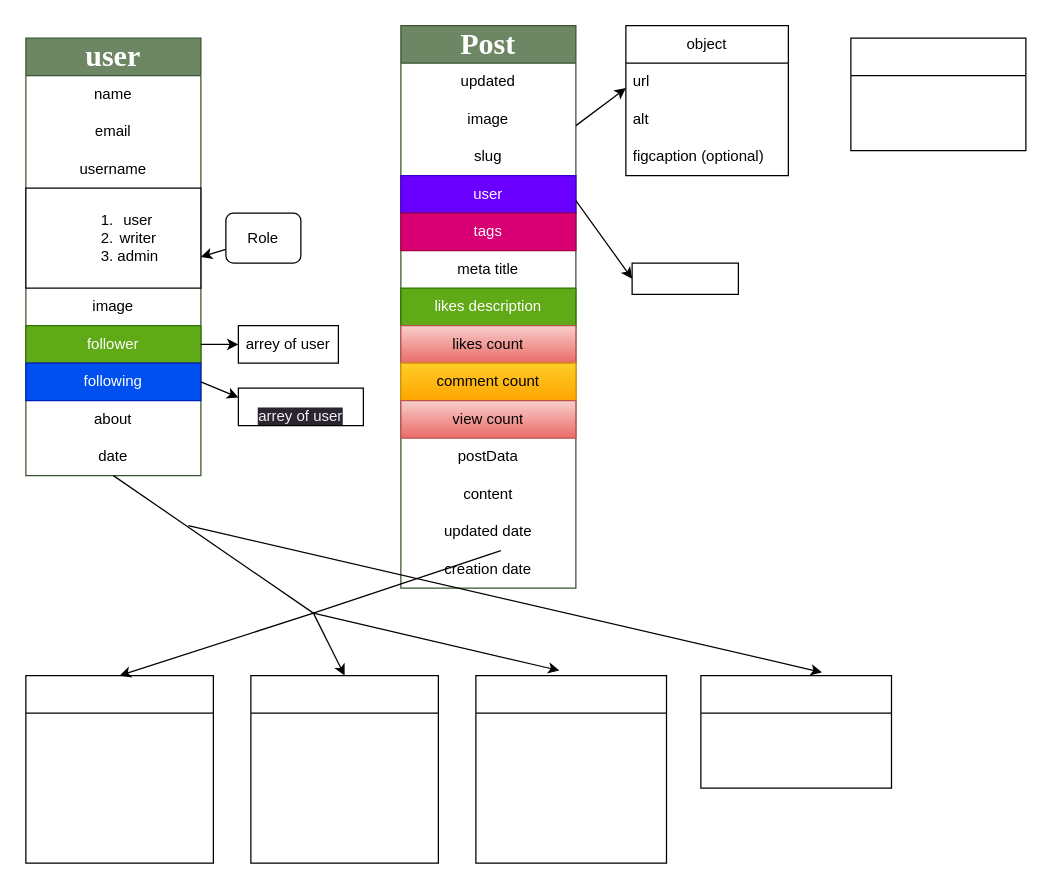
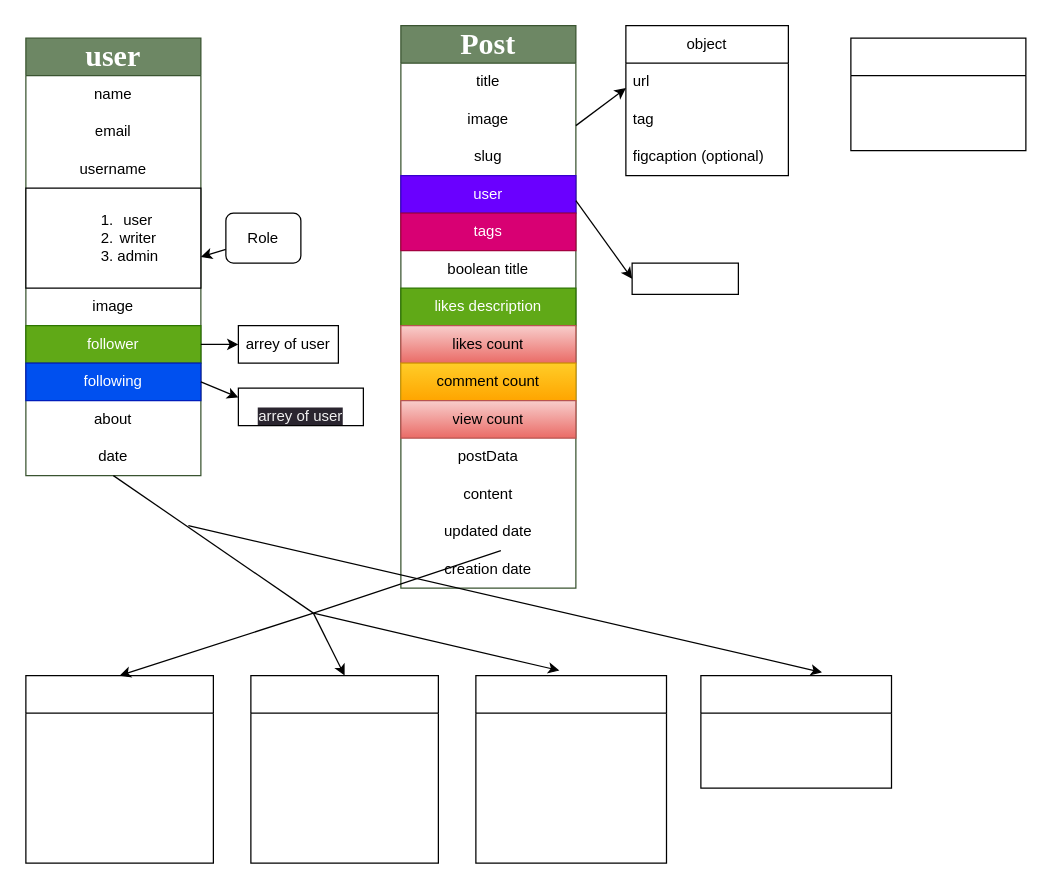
  <mxCell id="0" />
  <mxCell id="1" parent="0" />
  <mxCell id="2" value="&lt;h1&gt;&lt;b&gt;&lt;font style=&quot;font-size: 24px;&quot;&gt;user&lt;/font&gt;&lt;/b&gt;&lt;/h1&gt;" style="swimlane;fontStyle=0;childLayout=stackLayout;horizontal=1;startSize=30;horizontalStack=0;resizeParent=1;resizeParentMax=0;resizeLast=0;collapsible=1;marginBottom=0;whiteSpace=wrap;html=1;fillColor=#6d8764;fontColor=#ffffff;strokeColor=#3A5431;fontFamily=Comic Sans MS;" parent="1" vertex="1"><mxGeometry x="20" y="30" width="140" height="350" as="geometry" /></mxCell>
  <mxCell id="3" value="name" style="text;strokeColor=none;fillColor=none;align=center;verticalAlign=middle;spacingLeft=4;spacingRight=4;overflow=hidden;points=[[0,0.5],[1,0.5]];portConstraint=eastwest;rotatable=0;whiteSpace=wrap;html=1;" parent="2" vertex="1"><mxGeometry y="30" width="140" height="30" as="geometry" /></mxCell>
  <mxCell id="4" value="email" style="text;strokeColor=none;fillColor=none;align=center;verticalAlign=middle;spacingLeft=4;spacingRight=4;overflow=hidden;points=[[0,0.5],[1,0.5]];portConstraint=eastwest;rotatable=0;whiteSpace=wrap;html=1;" parent="2" vertex="1"><mxGeometry y="60" width="140" height="30" as="geometry" /></mxCell>
  <mxCell id="5" value="username" style="text;strokeColor=none;fillColor=none;align=center;verticalAlign=middle;spacingLeft=4;spacingRight=4;overflow=hidden;points=[[0,0.5],[1,0.5]];portConstraint=eastwest;rotatable=0;whiteSpace=wrap;html=1;" parent="2" vertex="1"><mxGeometry y="90" width="140" height="30" as="geometry" /></mxCell>
  <mxCell id="6" value="&lt;ol&gt;&lt;li&gt;user&lt;/li&gt;&lt;li&gt;writer&lt;/li&gt;&lt;li&gt;admin&lt;/li&gt;&lt;/ol&gt;" style="rounded=0;whiteSpace=wrap;html=1;" parent="2" vertex="1"><mxGeometry y="120" width="140" height="80" as="geometry" /></mxCell>
  <mxCell id="7" value="image&lt;br&gt;" style="text;strokeColor=none;fillColor=none;align=center;verticalAlign=middle;spacingLeft=4;spacingRight=4;overflow=hidden;points=[[0,0.5],[1,0.5]];portConstraint=eastwest;rotatable=0;whiteSpace=wrap;html=1;" parent="2" vertex="1"><mxGeometry y="200" width="140" height="30" as="geometry" /></mxCell>
  <mxCell id="8" value="follower" style="text;strokeColor=#2D7600;fillColor=#60a917;align=center;verticalAlign=middle;spacingLeft=4;spacingRight=4;overflow=hidden;points=[[0,0.5],[1,0.5]];portConstraint=eastwest;rotatable=0;whiteSpace=wrap;html=1;fontColor=#ffffff;" parent="2" vertex="1"><mxGeometry y="230" width="140" height="30" as="geometry" /></mxCell>
  <mxCell id="9" value="following" style="text;strokeColor=#001DBC;fillColor=#0050ef;align=center;verticalAlign=middle;spacingLeft=4;spacingRight=4;overflow=hidden;points=[[0,0.5],[1,0.5]];portConstraint=eastwest;rotatable=0;whiteSpace=wrap;html=1;fontColor=#ffffff;" parent="2" vertex="1"><mxGeometry y="260" width="140" height="30" as="geometry" /></mxCell>
  <mxCell id="10" value="about" style="text;strokeColor=none;fillColor=none;align=center;verticalAlign=middle;spacingLeft=4;spacingRight=4;overflow=hidden;points=[[0,0.5],[1,0.5]];portConstraint=eastwest;rotatable=0;whiteSpace=wrap;html=1;" parent="2" vertex="1"><mxGeometry y="290" width="140" height="30" as="geometry" /></mxCell>
  <mxCell id="11" value="date" style="text;strokeColor=none;fillColor=none;align=center;verticalAlign=middle;spacingLeft=4;spacingRight=4;overflow=hidden;points=[[0,0.5],[1,0.5]];portConstraint=eastwest;rotatable=0;whiteSpace=wrap;html=1;" parent="2" vertex="1"><mxGeometry y="320" width="140" height="30" as="geometry" /></mxCell>
  <mxCell id="12" value="" style="endArrow=classic;html=1;entryX=1;entryY=0.5;entryDx=0;entryDy=0;startArrow=none;" parent="1" source="13" target="2" edge="1"><mxGeometry width="50" height="50" relative="1" as="geometry"><mxPoint x="270" y="210" as="sourcePoint" /><mxPoint x="330" y="170" as="targetPoint" /></mxGeometry></mxCell>
  <mxCell id="13" value="Role" style="whiteSpace=wrap;html=1;rounded=1;" parent="1" vertex="1"><mxGeometry x="180" y="170" width="60" height="40" as="geometry" /></mxCell>
  <mxCell id="14" value="" style="endArrow=classic;html=1;exitX=1;exitY=0.5;exitDx=0;exitDy=0;entryX=0;entryY=0.5;entryDx=0;entryDy=0;" parent="1" source="8" target="16" edge="1"><mxGeometry width="50" height="50" relative="1" as="geometry"><mxPoint x="210" y="330" as="sourcePoint" /><mxPoint x="270" y="310" as="targetPoint" /></mxGeometry></mxCell>
  <mxCell id="15" value="" style="endArrow=classic;html=1;exitX=1;exitY=0.5;exitDx=0;exitDy=0;entryX=0;entryY=0.25;entryDx=0;entryDy=0;" parent="1" source="9" edge="1" target="17"><mxGeometry width="50" height="50" relative="1" as="geometry"><mxPoint x="270" y="410" as="sourcePoint" /><mxPoint x="270" y="355" as="targetPoint" /></mxGeometry></mxCell>
  <mxCell id="16" value="arrey of user" style="rounded=0;whiteSpace=wrap;html=1;" parent="1" vertex="1"><mxGeometry x="190" y="260" width="80" height="30" as="geometry" /></mxCell>
  <mxCell id="17" value="&lt;br&gt;&lt;span style=&quot;color: rgb(240, 240, 240); font-family: Helvetica; font-size: 12px; font-style: normal; font-variant-ligatures: normal; font-variant-caps: normal; font-weight: 400; letter-spacing: normal; orphans: 2; text-indent: 0px; text-transform: none; widows: 2; word-spacing: 0px; -webkit-text-stroke-width: 0px; background-color: rgb(42, 37, 47); text-decoration-thickness: initial; text-decoration-style: initial; text-decoration-color: initial; float: none; display: inline !important;&quot;&gt;arrey of user&lt;/span&gt;&lt;br&gt;" style="rounded=0;whiteSpace=wrap;html=1;align=center;" parent="1" vertex="1"><mxGeometry x="190" y="310" width="100" height="30" as="geometry" /></mxCell>
  <mxCell id="18" value="&lt;b style=&quot;font-size: 24px;&quot;&gt;Post&lt;/b&gt;" style="swimlane;fontStyle=0;childLayout=stackLayout;horizontal=1;startSize=30;horizontalStack=0;resizeParent=1;resizeParentMax=0;resizeLast=0;collapsible=1;marginBottom=0;whiteSpace=wrap;html=1;fillColor=#6d8764;fontColor=#ffffff;strokeColor=#3A5431;fontFamily=Comic Sans MS;fontSize=24;" parent="1" vertex="1"><mxGeometry x="320" y="20" width="140" height="450" as="geometry" /></mxCell>
- <mxCell id="19" value="updated" style="text;strokeColor=none;fillColor=none;align=center;verticalAlign=middle;spacingLeft=4;spacingRight=4;overflow=hidden;points=[[0,0.5],[1,0.5]];portConstraint=eastwest;rotatable=0;whiteSpace=wrap;html=1;" parent="18" vertex="1"><mxGeometry y="30" width="140" height="30" as="geometry" /></mxCell>
+ <mxCell id="19" value="title" style="text;strokeColor=none;fillColor=none;align=center;verticalAlign=middle;spacingLeft=4;spacingRight=4;overflow=hidden;points=[[0,0.5],[1,0.5]];portConstraint=eastwest;rotatable=0;whiteSpace=wrap;html=1;" parent="18" vertex="1"><mxGeometry y="30" width="140" height="30" as="geometry" /></mxCell>
  <mxCell id="20" value="image" style="text;strokeColor=none;fillColor=none;align=center;verticalAlign=middle;spacingLeft=4;spacingRight=4;overflow=hidden;points=[[0,0.5],[1,0.5]];portConstraint=eastwest;rotatable=0;whiteSpace=wrap;html=1;" parent="18" vertex="1"><mxGeometry y="60" width="140" height="30" as="geometry" /></mxCell>
  <mxCell id="21" value="slug" style="text;strokeColor=none;fillColor=none;align=center;verticalAlign=middle;spacingLeft=4;spacingRight=4;overflow=hidden;points=[[0,0.5],[1,0.5]];portConstraint=eastwest;rotatable=0;whiteSpace=wrap;html=1;" vertex="1" parent="18"><mxGeometry y="90" width="140" height="30" as="geometry" /></mxCell>
  <mxCell id="22" value="user" style="text;strokeColor=#3700CC;fillColor=#6a00ff;align=center;verticalAlign=middle;spacingLeft=4;spacingRight=4;overflow=hidden;points=[[0,0.5],[1,0.5]];portConstraint=eastwest;rotatable=0;whiteSpace=wrap;html=1;fontColor=#ffffff;" parent="18" vertex="1"><mxGeometry y="120" width="140" height="30" as="geometry" /></mxCell>
  <mxCell id="23" value="tags" style="text;strokeColor=#A50040;fillColor=#d80073;align=center;verticalAlign=middle;spacingLeft=4;spacingRight=4;overflow=hidden;points=[[0,0.5],[1,0.5]];portConstraint=eastwest;rotatable=0;whiteSpace=wrap;html=1;fontColor=#ffffff;" parent="18" vertex="1"><mxGeometry y="150" width="140" height="30" as="geometry" /></mxCell>
- <mxCell id="24" value="meta title" style="text;strokeColor=none;fillColor=none;align=center;verticalAlign=middle;spacingLeft=4;spacingRight=4;overflow=hidden;points=[[0,0.5],[1,0.5]];portConstraint=eastwest;rotatable=0;whiteSpace=wrap;html=1;" parent="18" vertex="1"><mxGeometry y="180" width="140" height="30" as="geometry" /></mxCell>
+ <mxCell id="24" value="boolean title" style="text;strokeColor=none;fillColor=none;align=center;verticalAlign=middle;spacingLeft=4;spacingRight=4;overflow=hidden;points=[[0,0.5],[1,0.5]];portConstraint=eastwest;rotatable=0;whiteSpace=wrap;html=1;" parent="18" vertex="1"><mxGeometry y="180" width="140" height="30" as="geometry" /></mxCell>
  <mxCell id="25" value="likes description" style="text;strokeColor=#2D7600;fillColor=#60a917;align=center;verticalAlign=middle;spacingLeft=4;spacingRight=4;overflow=hidden;points=[[0,0.5],[1,0.5]];portConstraint=eastwest;rotatable=0;whiteSpace=wrap;html=1;fontColor=#ffffff;" parent="18" vertex="1"><mxGeometry y="210" width="140" height="30" as="geometry" /></mxCell>
  <mxCell id="26" value="likes count" style="text;strokeColor=#b85450;fillColor=#f8cecc;align=center;verticalAlign=middle;spacingLeft=4;spacingRight=4;overflow=hidden;points=[[0,0.5],[1,0.5]];portConstraint=eastwest;rotatable=0;whiteSpace=wrap;html=1;gradientColor=#ea6b66;" parent="18" vertex="1"><mxGeometry y="240" width="140" height="30" as="geometry" /></mxCell>
  <mxCell id="27" value="comment count" style="text;align=center;verticalAlign=middle;spacingLeft=4;spacingRight=4;overflow=hidden;points=[[0,0.5],[1,0.5]];portConstraint=eastwest;rotatable=0;whiteSpace=wrap;html=1;fillColor=#ffcd28;gradientColor=#ffa500;strokeColor=#d79b00;" parent="18" vertex="1"><mxGeometry y="270" width="140" height="30" as="geometry" /></mxCell>
  <mxCell id="28" value="view count" style="text;align=center;verticalAlign=middle;spacingLeft=4;spacingRight=4;overflow=hidden;points=[[0,0.5],[1,0.5]];portConstraint=eastwest;rotatable=0;whiteSpace=wrap;html=1;fillColor=#f8cecc;gradientColor=#ea6b66;strokeColor=#b85450;" parent="18" vertex="1"><mxGeometry y="300" width="140" height="30" as="geometry" /></mxCell>
  <mxCell id="29" value="postData" style="text;strokeColor=none;fillColor=none;align=center;verticalAlign=middle;spacingLeft=4;spacingRight=4;overflow=hidden;points=[[0,0.5],[1,0.5]];portConstraint=eastwest;rotatable=0;whiteSpace=wrap;html=1;" parent="18" vertex="1"><mxGeometry y="330" width="140" height="30" as="geometry" /></mxCell>
  <mxCell id="30" value="content" style="text;strokeColor=none;fillColor=none;align=center;verticalAlign=middle;spacingLeft=4;spacingRight=4;overflow=hidden;points=[[0,0.5],[1,0.5]];portConstraint=eastwest;rotatable=0;whiteSpace=wrap;html=1;" parent="18" vertex="1"><mxGeometry y="360" width="140" height="30" as="geometry" /></mxCell>
  <mxCell id="31" value="updated date" style="text;strokeColor=none;fillColor=none;align=center;verticalAlign=middle;spacingLeft=4;spacingRight=4;overflow=hidden;points=[[0,0.5],[1,0.5]];portConstraint=eastwest;rotatable=0;whiteSpace=wrap;html=1;" parent="18" vertex="1"><mxGeometry y="390" width="140" height="30" as="geometry" /></mxCell>
  <mxCell id="32" value="creation date" style="text;strokeColor=none;fillColor=none;align=center;verticalAlign=middle;spacingLeft=4;spacingRight=4;overflow=hidden;points=[[0,0.5],[1,0.5]];portConstraint=eastwest;rotatable=0;whiteSpace=wrap;html=1;" parent="18" vertex="1"><mxGeometry y="420" width="140" height="30" as="geometry" /></mxCell>
  <mxCell id="33" value="" style="endArrow=classic;html=1;fontFamily=Comic Sans MS;fontSize=24;" parent="1" edge="1"><mxGeometry width="50" height="50" relative="1" as="geometry"><mxPoint x="460" y="100" as="sourcePoint" /><mxPoint x="500" y="70" as="targetPoint" /></mxGeometry></mxCell>
  <mxCell id="34" value="object" style="swimlane;fontStyle=0;childLayout=stackLayout;horizontal=1;startSize=30;horizontalStack=0;resizeParent=1;resizeParentMax=0;resizeLast=0;collapsible=1;marginBottom=0;whiteSpace=wrap;html=1;fontFamily=Helvetica;fontSize=12;" parent="1" vertex="1"><mxGeometry x="500" y="20" width="130" height="120" as="geometry" /></mxCell>
  <mxCell id="35" value="url" style="text;strokeColor=none;fillColor=none;align=left;verticalAlign=middle;spacingLeft=4;spacingRight=4;overflow=hidden;points=[[0,0.5],[1,0.5]];portConstraint=eastwest;rotatable=0;whiteSpace=wrap;html=1;fontFamily=Helvetica;fontSize=12;" parent="34" vertex="1"><mxGeometry y="30" width="130" height="30" as="geometry" /></mxCell>
- <mxCell id="36" value="alt" style="text;strokeColor=none;fillColor=none;align=left;verticalAlign=middle;spacingLeft=4;spacingRight=4;overflow=hidden;points=[[0,0.5],[1,0.5]];portConstraint=eastwest;rotatable=0;whiteSpace=wrap;html=1;fontFamily=Helvetica;fontSize=12;" parent="34" vertex="1"><mxGeometry y="60" width="130" height="30" as="geometry" /></mxCell>
+ <mxCell id="36" value="tag" style="text;strokeColor=none;fillColor=none;align=left;verticalAlign=middle;spacingLeft=4;spacingRight=4;overflow=hidden;points=[[0,0.5],[1,0.5]];portConstraint=eastwest;rotatable=0;whiteSpace=wrap;html=1;fontFamily=Helvetica;fontSize=12;" parent="34" vertex="1"><mxGeometry y="60" width="130" height="30" as="geometry" /></mxCell>
  <mxCell id="37" value="figcaption (optional)" style="text;strokeColor=none;fillColor=none;align=left;verticalAlign=middle;spacingLeft=4;spacingRight=4;overflow=hidden;points=[[0,0.5],[1,0.5]];portConstraint=eastwest;rotatable=0;whiteSpace=wrap;html=1;fontFamily=Helvetica;fontSize=12;" parent="34" vertex="1"><mxGeometry y="90" width="130" height="30" as="geometry" /></mxCell>
  <mxCell id="38" value="array of tags" style="rounded=0;whiteSpace=wrap;html=1;fontFamily=Helvetica;fontSize=12;fontColor=#FFFFFF;labelBackgroundColor=default;" parent="1" vertex="1"><mxGeometry x="505" y="210" width="85" height="25" as="geometry" /></mxCell>
  <mxCell id="39" value="" style="endArrow=classic;html=1;fontFamily=Helvetica;fontSize=12;fontColor=#FFFFFF;entryX=0;entryY=0.5;entryDx=0;entryDy=0;" parent="1" target="38" edge="1"><mxGeometry width="50" height="50" relative="1" as="geometry"><mxPoint x="460" y="160" as="sourcePoint" /><mxPoint x="510" y="110" as="targetPoint" /></mxGeometry></mxCell>
  <mxCell id="40" value="comments" style="swimlane;fontStyle=0;childLayout=stackLayout;horizontal=1;startSize=30;horizontalStack=0;resizeParent=1;resizeParentMax=0;resizeLast=0;collapsible=1;marginBottom=0;whiteSpace=wrap;html=1;fontFamily=Helvetica;fontSize=12;fontColor=#FFFFFF;labelBackgroundColor=default;" parent="1" vertex="1"><mxGeometry x="20" y="540" width="150" height="150" as="geometry" /></mxCell>
  <mxCell id="41" value="user" style="text;strokeColor=none;fillColor=none;align=center;verticalAlign=middle;spacingLeft=4;spacingRight=4;overflow=hidden;points=[[0,0.5],[1,0.5]];portConstraint=eastwest;rotatable=0;whiteSpace=wrap;html=1;fontFamily=Helvetica;fontSize=12;fontColor=#FFFFFF;" parent="40" vertex="1"><mxGeometry y="30" width="150" height="30" as="geometry" /></mxCell>
  <mxCell id="42" value="post" style="text;strokeColor=none;fillColor=none;align=center;verticalAlign=middle;spacingLeft=4;spacingRight=4;overflow=hidden;points=[[0,0.5],[1,0.5]];portConstraint=eastwest;rotatable=0;whiteSpace=wrap;html=1;fontFamily=Helvetica;fontSize=12;fontColor=#FFFFFF;" parent="40" vertex="1"><mxGeometry y="60" width="150" height="30" as="geometry" /></mxCell>
  <mxCell id="43" value="comment (optional)" style="text;strokeColor=none;fillColor=none;align=center;verticalAlign=middle;spacingLeft=4;spacingRight=4;overflow=hidden;points=[[0,0.5],[1,0.5]];portConstraint=eastwest;rotatable=0;whiteSpace=wrap;html=1;fontFamily=Helvetica;fontSize=12;fontColor=#FFFFFF;" parent="40" vertex="1"><mxGeometry y="90" width="150" height="30" as="geometry" /></mxCell>
  <mxCell id="44" value="date" style="text;strokeColor=none;fillColor=none;align=center;verticalAlign=middle;spacingLeft=4;spacingRight=4;overflow=hidden;points=[[0,0.5],[1,0.5]];portConstraint=eastwest;rotatable=0;whiteSpace=wrap;html=1;fontFamily=Helvetica;fontSize=12;fontColor=#FFFFFF;" parent="40" vertex="1"><mxGeometry y="120" width="150" height="30" as="geometry" /></mxCell>
  <mxCell id="45" value="bookmarks" style="swimlane;fontStyle=0;childLayout=stackLayout;horizontal=1;startSize=30;horizontalStack=0;resizeParent=1;resizeParentMax=0;resizeLast=0;collapsible=1;marginBottom=0;whiteSpace=wrap;html=1;fontFamily=Helvetica;fontSize=12;fontColor=#FFFFFF;labelBackgroundColor=default;" parent="1" vertex="1"><mxGeometry x="200" y="540" width="150" height="150" as="geometry" /></mxCell>
  <mxCell id="46" value="user" style="text;strokeColor=none;fillColor=none;align=center;verticalAlign=middle;spacingLeft=4;spacingRight=4;overflow=hidden;points=[[0,0.5],[1,0.5]];portConstraint=eastwest;rotatable=0;whiteSpace=wrap;html=1;fontFamily=Helvetica;fontSize=12;fontColor=#FFFFFF;" parent="45" vertex="1"><mxGeometry y="30" width="150" height="30" as="geometry" /></mxCell>
  <mxCell id="47" value="post" style="text;strokeColor=none;fillColor=none;align=center;verticalAlign=middle;spacingLeft=4;spacingRight=4;overflow=hidden;points=[[0,0.5],[1,0.5]];portConstraint=eastwest;rotatable=0;whiteSpace=wrap;html=1;fontFamily=Helvetica;fontSize=12;fontColor=#FFFFFF;" parent="45" vertex="1"><mxGeometry y="60" width="150" height="30" as="geometry" /></mxCell>
  <mxCell id="48" value="bookmark (boolean)" style="text;strokeColor=none;fillColor=none;align=center;verticalAlign=middle;spacingLeft=4;spacingRight=4;overflow=hidden;points=[[0,0.5],[1,0.5]];portConstraint=eastwest;rotatable=0;whiteSpace=wrap;html=1;fontFamily=Helvetica;fontSize=12;fontColor=#FFFFFF;" parent="45" vertex="1"><mxGeometry y="90" width="150" height="30" as="geometry" /></mxCell>
  <mxCell id="49" value="date" style="text;strokeColor=none;fillColor=none;align=center;verticalAlign=middle;spacingLeft=4;spacingRight=4;overflow=hidden;points=[[0,0.5],[1,0.5]];portConstraint=eastwest;rotatable=0;whiteSpace=wrap;html=1;fontFamily=Helvetica;fontSize=12;fontColor=#FFFFFF;" parent="45" vertex="1"><mxGeometry y="120" width="150" height="30" as="geometry" /></mxCell>
  <mxCell id="50" value="likes" style="swimlane;fontStyle=0;childLayout=stackLayout;horizontal=1;startSize=30;horizontalStack=0;resizeParent=1;resizeParentMax=0;resizeLast=0;collapsible=1;marginBottom=0;whiteSpace=wrap;html=1;fontFamily=Helvetica;fontSize=12;fontColor=#FFFFFF;labelBackgroundColor=default;" parent="1" vertex="1"><mxGeometry x="380" y="540" width="152.5" height="150" as="geometry" /></mxCell>
  <mxCell id="51" value="user" style="text;strokeColor=none;fillColor=none;align=center;verticalAlign=middle;spacingLeft=4;spacingRight=4;overflow=hidden;points=[[0,0.5],[1,0.5]];portConstraint=eastwest;rotatable=0;whiteSpace=wrap;html=1;fontFamily=Helvetica;fontSize=12;fontColor=#FFFFFF;labelBackgroundColor=default;" parent="50" vertex="1"><mxGeometry y="30" width="152.5" height="30" as="geometry" /></mxCell>
  <mxCell id="52" value="post" style="text;strokeColor=none;fillColor=none;align=center;verticalAlign=middle;spacingLeft=4;spacingRight=4;overflow=hidden;points=[[0,0.5],[1,0.5]];portConstraint=eastwest;rotatable=0;whiteSpace=wrap;html=1;fontFamily=Helvetica;fontSize=12;fontColor=#FFFFFF;labelBackgroundColor=default;" parent="50" vertex="1"><mxGeometry y="60" width="152.5" height="30" as="geometry" /></mxCell>
  <mxCell id="53" value="like (boolean)" style="text;strokeColor=none;fillColor=none;align=center;verticalAlign=middle;spacingLeft=4;spacingRight=4;overflow=hidden;points=[[0,0.5],[1,0.5]];portConstraint=eastwest;rotatable=0;whiteSpace=wrap;html=1;fontFamily=Helvetica;fontSize=12;fontColor=#FFFFFF;labelBackgroundColor=default;" parent="50" vertex="1"><mxGeometry y="90" width="152.5" height="30" as="geometry" /></mxCell>
  <mxCell id="54" value="date" style="text;strokeColor=none;fillColor=none;align=center;verticalAlign=middle;spacingLeft=4;spacingRight=4;overflow=hidden;points=[[0,0.5],[1,0.5]];portConstraint=eastwest;rotatable=0;whiteSpace=wrap;html=1;fontFamily=Helvetica;fontSize=12;fontColor=#FFFFFF;labelBackgroundColor=default;" parent="50" vertex="1"><mxGeometry y="120" width="152.5" height="30" as="geometry" /></mxCell>
  <mxCell id="55" value="notifications" style="swimlane;fontStyle=0;childLayout=stackLayout;horizontal=1;startSize=30;horizontalStack=0;resizeParent=1;resizeParentMax=0;resizeLast=0;collapsible=1;marginBottom=0;whiteSpace=wrap;html=1;fontFamily=Helvetica;fontSize=12;fontColor=#FFFFFF;labelBackgroundColor=default;" parent="1" vertex="1"><mxGeometry x="560" y="540" width="152.5" height="90" as="geometry" /></mxCell>
  <mxCell id="56" value="user" style="text;strokeColor=none;fillColor=none;align=center;verticalAlign=middle;spacingLeft=4;spacingRight=4;overflow=hidden;points=[[0,0.5],[1,0.5]];portConstraint=eastwest;rotatable=0;whiteSpace=wrap;html=1;fontFamily=Helvetica;fontSize=12;fontColor=#FFFFFF;" parent="55" vertex="1"><mxGeometry y="30" width="152.5" height="30" as="geometry" /></mxCell>
  <mxCell id="57" value="notifications(arrey)" style="text;strokeColor=none;fillColor=none;align=center;verticalAlign=middle;spacingLeft=4;spacingRight=4;overflow=hidden;points=[[0,0.5],[1,0.5]];portConstraint=eastwest;rotatable=0;whiteSpace=wrap;html=1;fontFamily=Helvetica;fontSize=12;fontColor=#FFFFFF;" parent="55" vertex="1"><mxGeometry y="60" width="152.5" height="30" as="geometry" /></mxCell>
  <mxCell id="58" value="" style="endArrow=none;html=1;" parent="1" edge="1"><mxGeometry width="50" height="50" relative="1" as="geometry"><mxPoint x="250" y="490" as="sourcePoint" /><mxPoint x="90" y="380" as="targetPoint" /><Array as="points" /></mxGeometry></mxCell>
  <mxCell id="59" value="" style="endArrow=none;html=1;" parent="1" edge="1"><mxGeometry width="50" height="50" relative="1" as="geometry"><mxPoint x="250" y="490" as="sourcePoint" /><mxPoint x="400" y="440" as="targetPoint" /></mxGeometry></mxCell>
  <mxCell id="60" value="" style="endArrow=classic;html=1;entryX=0.635;entryY=-0.029;entryDx=0;entryDy=0;entryPerimeter=0;" parent="1" target="55" edge="1"><mxGeometry width="50" height="50" relative="1" as="geometry"><mxPoint x="150" y="420" as="sourcePoint" /><mxPoint x="450" y="420" as="targetPoint" /></mxGeometry></mxCell>
  <mxCell id="61" value="" style="endArrow=classic;html=1;entryX=0.5;entryY=0;entryDx=0;entryDy=0;" parent="1" target="45" edge="1"><mxGeometry width="50" height="50" relative="1" as="geometry"><mxPoint x="250" y="490" as="sourcePoint" /><mxPoint x="270" y="530" as="targetPoint" /></mxGeometry></mxCell>
  <mxCell id="62" value="" style="endArrow=classic;html=1;entryX=0.438;entryY=-0.027;entryDx=0;entryDy=0;entryPerimeter=0;" parent="1" target="50" edge="1"><mxGeometry width="50" height="50" relative="1" as="geometry"><mxPoint x="250" y="490" as="sourcePoint" /><mxPoint x="285" y="550" as="targetPoint" /></mxGeometry></mxCell>
  <mxCell id="63" value="" style="endArrow=classic;html=1;entryX=0.5;entryY=0;entryDx=0;entryDy=0;" parent="1" target="40" edge="1"><mxGeometry width="50" height="50" relative="1" as="geometry"><mxPoint x="250" y="490" as="sourcePoint" /><mxPoint x="295" y="560" as="targetPoint" /></mxGeometry></mxCell>
  <mxCell id="64" value="tags" style="swimlane;fontStyle=0;childLayout=stackLayout;horizontal=1;startSize=30;horizontalStack=0;resizeParent=1;resizeParentMax=0;resizeLast=0;collapsible=1;marginBottom=0;whiteSpace=wrap;html=1;labelBackgroundColor=default;fontColor=#FFFFFF;" vertex="1" parent="1"><mxGeometry x="680" y="30" width="140" height="90" as="geometry" /></mxCell>
  <mxCell id="65" value="tag name" style="text;strokeColor=none;fillColor=none;align=left;verticalAlign=middle;spacingLeft=4;spacingRight=4;overflow=hidden;points=[[0,0.5],[1,0.5]];portConstraint=eastwest;rotatable=0;whiteSpace=wrap;html=1;labelBackgroundColor=default;fontColor=#FFFFFF;" vertex="1" parent="64"><mxGeometry y="30" width="140" height="30" as="geometry" /></mxCell>
  <mxCell id="66" value="date" style="text;strokeColor=none;fillColor=none;align=left;verticalAlign=middle;spacingLeft=4;spacingRight=4;overflow=hidden;points=[[0,0.5],[1,0.5]];portConstraint=eastwest;rotatable=0;whiteSpace=wrap;html=1;labelBackgroundColor=default;fontColor=#FFFFFF;" vertex="1" parent="64"><mxGeometry y="60" width="140" height="30" as="geometry" /></mxCell>
